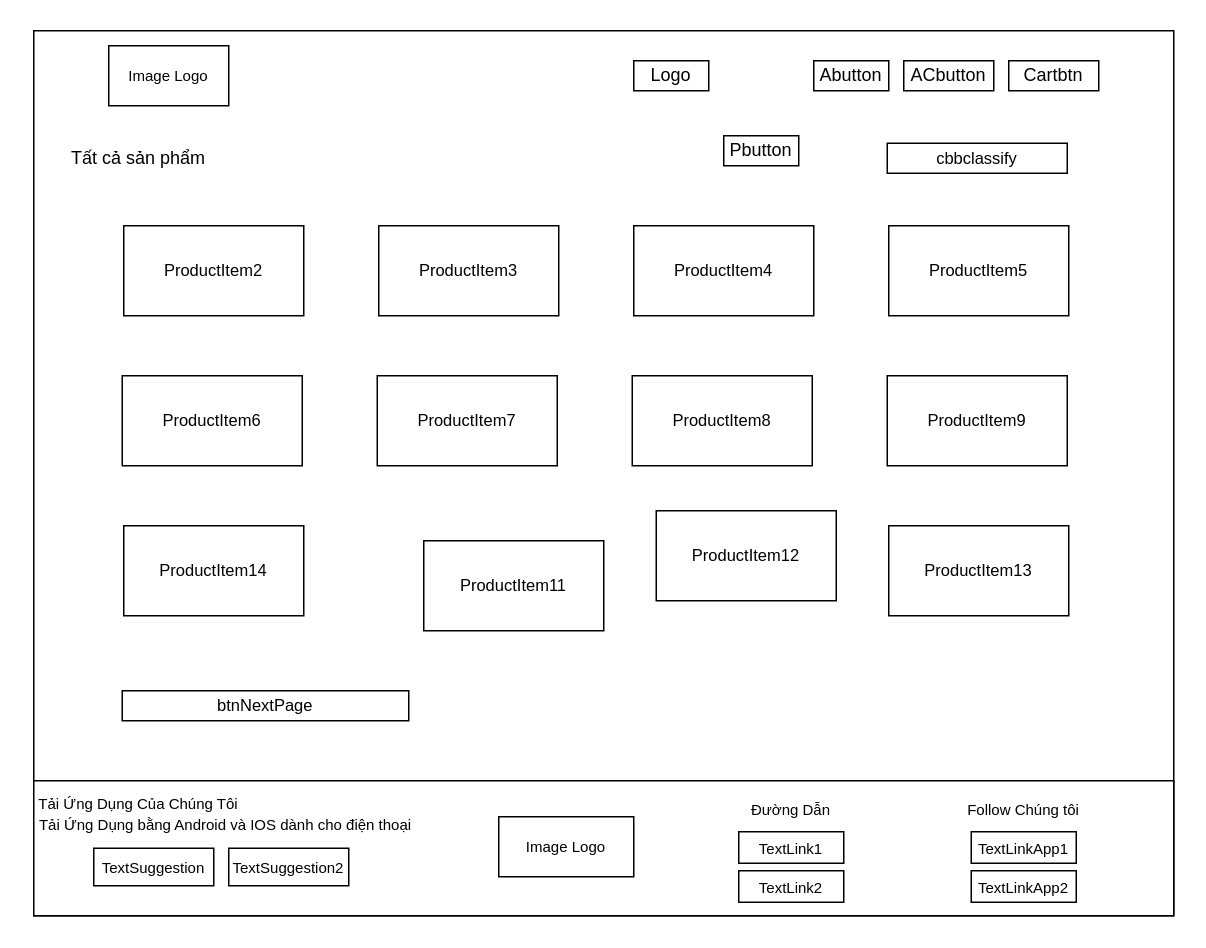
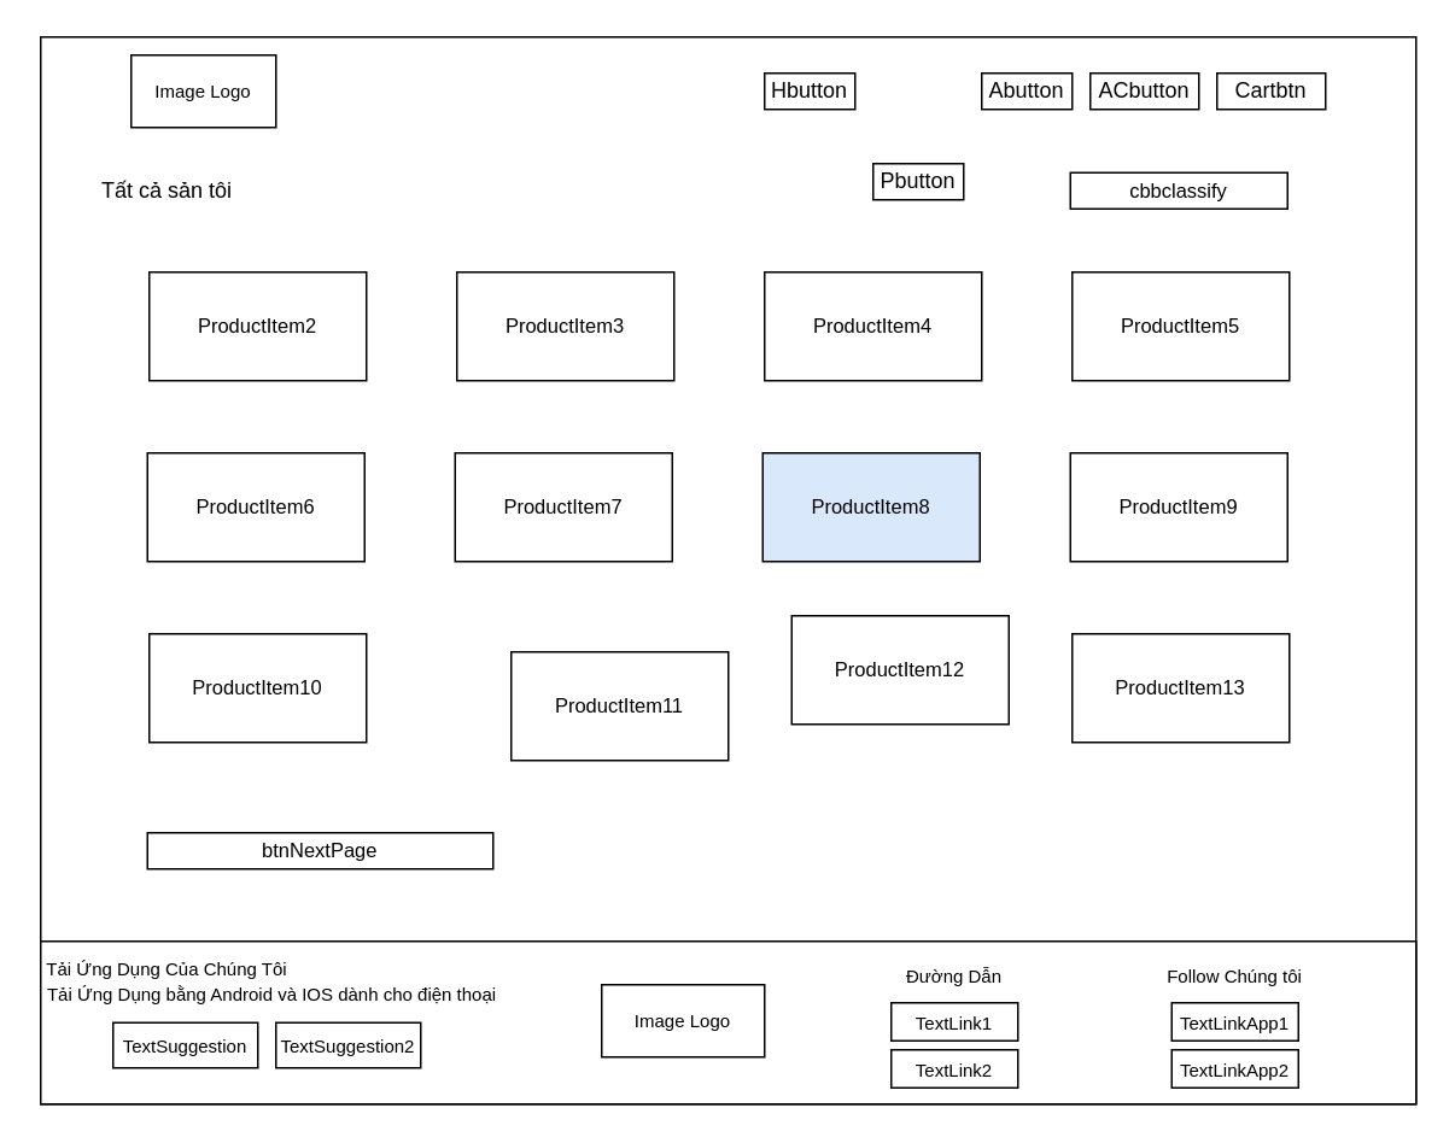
  <mxCell id="0" />
  <mxCell id="1" parent="0" />
  <mxCell id="2" value="" style="rounded=0;whiteSpace=wrap;html=1;" vertex="1" parent="1"><mxGeometry x="22" y="20" width="760" height="590" as="geometry" /></mxCell>
  <mxCell id="3" value="&lt;span style=&quot;font-size: 10px;&quot;&gt;Image Logo&lt;/span&gt;" style="rounded=0;whiteSpace=wrap;html=1;" vertex="1" parent="1"><mxGeometry x="72" y="30" width="80" height="40" as="geometry" /></mxCell>
- <mxCell id="4" value="Logo" style="rounded=0;whiteSpace=wrap;html=1;" vertex="1" parent="1"><mxGeometry x="422" y="40" width="50" height="20" as="geometry" /></mxCell>
+ <mxCell id="4" value="Hbutton" style="rounded=0;whiteSpace=wrap;html=1;" vertex="1" parent="1"><mxGeometry x="422" y="40" width="50" height="20" as="geometry" /></mxCell>
  <mxCell id="5" value="Pbutton" style="rounded=0;whiteSpace=wrap;html=1;" vertex="1" parent="1"><mxGeometry x="482" y="90" width="50" height="20" as="geometry" /></mxCell>
  <mxCell id="6" value="Abutton" style="rounded=0;whiteSpace=wrap;html=1;" vertex="1" parent="1"><mxGeometry x="542" y="40" width="50" height="20" as="geometry" /></mxCell>
  <mxCell id="7" value="ACbutton" style="rounded=0;whiteSpace=wrap;html=1;" vertex="1" parent="1"><mxGeometry x="602" y="40" width="60" height="20" as="geometry" /></mxCell>
  <mxCell id="8" value="Cartbtn" style="rounded=0;whiteSpace=wrap;html=1;" vertex="1" parent="1"><mxGeometry x="672" y="40" width="60" height="20" as="geometry" /></mxCell>
  <mxCell id="9" value="" style="rounded=0;whiteSpace=wrap;html=1;" vertex="1" parent="1"><mxGeometry x="22" y="520" width="760" height="90" as="geometry" /></mxCell>
  <mxCell id="10" value="Tải Ứng Dụng Của Chúng Tôi" style="text;html=1;strokeColor=none;fillColor=none;align=center;verticalAlign=middle;whiteSpace=wrap;rounded=0;fontSize=10;" vertex="1" parent="1"><mxGeometry x="22" y="530" width="140" height="10" as="geometry" /></mxCell>
  <mxCell id="11" value="Tải Ứng Dụng bằng Android và IOS dành cho điện thoại" style="text;html=1;strokeColor=none;fillColor=none;align=center;verticalAlign=middle;whiteSpace=wrap;rounded=0;fontSize=10;" vertex="1" parent="1"><mxGeometry x="20" y="544" width="260" height="10" as="geometry" /></mxCell>
  <mxCell id="12" value="TextSuggestion" style="rounded=0;whiteSpace=wrap;html=1;fontSize=10;" vertex="1" parent="1"><mxGeometry x="62" y="565" width="80" height="25" as="geometry" /></mxCell>
  <mxCell id="13" value="TextSuggestion2" style="rounded=0;whiteSpace=wrap;html=1;fontSize=10;" vertex="1" parent="1"><mxGeometry x="152" y="565" width="80" height="25" as="geometry" /></mxCell>
  <mxCell id="14" value="Image Logo" style="rounded=0;whiteSpace=wrap;html=1;fontSize=10;" vertex="1" parent="1"><mxGeometry x="332" y="544" width="90" height="40" as="geometry" /></mxCell>
  <mxCell id="15" value="Đường Dẫn" style="text;html=1;strokeColor=none;fillColor=none;align=center;verticalAlign=middle;whiteSpace=wrap;rounded=0;fontSize=10;" vertex="1" parent="1"><mxGeometry x="497" y="524" width="60" height="30" as="geometry" /></mxCell>
  <mxCell id="16" value="TextLink1" style="rounded=0;whiteSpace=wrap;html=1;fontSize=10;" vertex="1" parent="1"><mxGeometry x="492" y="554" width="70" height="21" as="geometry" /></mxCell>
  <mxCell id="17" value="TextLink2" style="rounded=0;whiteSpace=wrap;html=1;fontSize=10;" vertex="1" parent="1"><mxGeometry x="492" y="580" width="70" height="21" as="geometry" /></mxCell>
  <mxCell id="18" value="Follow Chúng tôi" style="text;html=1;strokeColor=none;fillColor=none;align=center;verticalAlign=middle;whiteSpace=wrap;rounded=0;fontSize=10;" vertex="1" parent="1"><mxGeometry x="642" y="524" width="80" height="30" as="geometry" /></mxCell>
  <mxCell id="19" value="TextLinkApp1" style="rounded=0;whiteSpace=wrap;html=1;fontSize=10;" vertex="1" parent="1"><mxGeometry x="647" y="554" width="70" height="21" as="geometry" /></mxCell>
  <mxCell id="20" value="TextLinkApp2" style="rounded=0;whiteSpace=wrap;html=1;fontSize=10;" vertex="1" parent="1"><mxGeometry x="647" y="580" width="70" height="21" as="geometry" /></mxCell>
- <mxCell id="21" value="Tất cả sản phẩm" style="text;html=1;strokeColor=none;fillColor=none;align=center;verticalAlign=middle;whiteSpace=wrap;rounded=0;fontSize=12;" vertex="1" parent="1"><mxGeometry x="42" y="90" width="100" height="30" as="geometry" /></mxCell>
+ <mxCell id="21" value="Tất cả sản tôi" style="text;html=1;strokeColor=none;fillColor=none;align=center;verticalAlign=middle;whiteSpace=wrap;rounded=0;fontSize=12;" vertex="1" parent="1"><mxGeometry x="42" y="90" width="100" height="30" as="geometry" /></mxCell>
  <mxCell id="22" value="cbbclassify" style="rounded=0;whiteSpace=wrap;html=1;fontSize=11;" vertex="1" parent="1"><mxGeometry x="591" y="95" width="120" height="20" as="geometry" /></mxCell>
  <mxCell id="23" value="ProductItem2" style="rounded=0;whiteSpace=wrap;html=1;fontSize=11;" vertex="1" parent="1"><mxGeometry x="82" y="150" width="120" height="60" as="geometry" /></mxCell>
  <mxCell id="24" value="ProductItem3" style="rounded=0;whiteSpace=wrap;html=1;fontSize=11;" vertex="1" parent="1"><mxGeometry x="252" y="150" width="120" height="60" as="geometry" /></mxCell>
  <mxCell id="25" value="ProductItem4" style="rounded=0;whiteSpace=wrap;html=1;fontSize=11;" vertex="1" parent="1"><mxGeometry x="422" y="150" width="120" height="60" as="geometry" /></mxCell>
  <mxCell id="26" value="ProductItem5" style="rounded=0;whiteSpace=wrap;html=1;fontSize=11;" vertex="1" parent="1"><mxGeometry x="592" y="150" width="120" height="60" as="geometry" /></mxCell>
  <mxCell id="27" value="ProductItem6" style="rounded=0;whiteSpace=wrap;html=1;fontSize=11;" vertex="1" parent="1"><mxGeometry x="81" y="250" width="120" height="60" as="geometry" /></mxCell>
  <mxCell id="28" value="ProductItem7" style="rounded=0;whiteSpace=wrap;html=1;fontSize=11;" vertex="1" parent="1"><mxGeometry x="251" y="250" width="120" height="60" as="geometry" /></mxCell>
- <mxCell id="29" value="ProductItem8" style="rounded=0;whiteSpace=wrap;html=1;fontSize=11;" vertex="1" parent="1"><mxGeometry x="421" y="250" width="120" height="60" as="geometry" /></mxCell>
+ <mxCell id="29" value="ProductItem8" style="rounded=0;whiteSpace=wrap;html=1;fontSize=11;fillColor=#dae8fc;" vertex="1" parent="1"><mxGeometry x="421" y="250" width="120" height="60" as="geometry" /></mxCell>
  <mxCell id="30" value="ProductItem9" style="rounded=0;whiteSpace=wrap;html=1;fontSize=11;" vertex="1" parent="1"><mxGeometry x="591" y="250" width="120" height="60" as="geometry" /></mxCell>
- <mxCell id="31" value="ProductItem14" style="rounded=0;whiteSpace=wrap;html=1;fontSize=11;" vertex="1" parent="1"><mxGeometry x="82" y="350" width="120" height="60" as="geometry" /></mxCell>
+ <mxCell id="31" value="ProductItem10" style="rounded=0;whiteSpace=wrap;html=1;fontSize=11;" vertex="1" parent="1"><mxGeometry x="82" y="350" width="120" height="60" as="geometry" /></mxCell>
  <mxCell id="32" value="ProductItem11" style="rounded=0;whiteSpace=wrap;html=1;fontSize=11;" vertex="1" parent="1"><mxGeometry x="282" y="360" width="120" height="60" as="geometry" /></mxCell>
  <mxCell id="33" value="ProductItem12" style="rounded=0;whiteSpace=wrap;html=1;fontSize=11;" vertex="1" parent="1"><mxGeometry x="437" y="340" width="120" height="60" as="geometry" /></mxCell>
  <mxCell id="34" value="ProductItem13" style="rounded=0;whiteSpace=wrap;html=1;fontSize=11;" vertex="1" parent="1"><mxGeometry x="592" y="350" width="120" height="60" as="geometry" /></mxCell>
  <mxCell id="35" value="btnNextPage" style="rounded=0;whiteSpace=wrap;html=1;fontSize=11;" vertex="1" parent="1"><mxGeometry x="81" y="460" width="191" height="20" as="geometry" /></mxCell>
